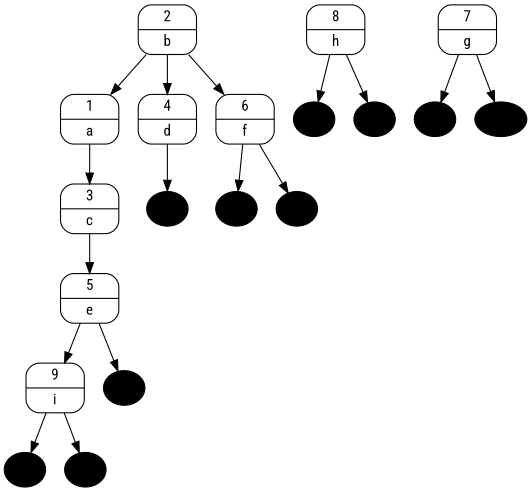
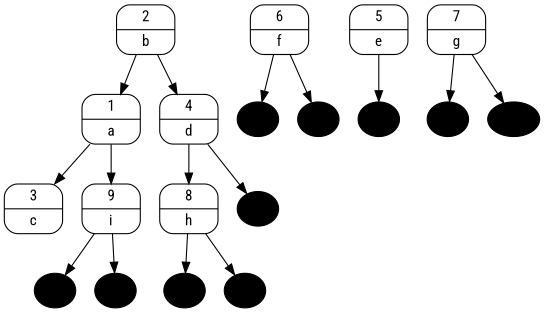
  digraph {
    fontname="Roboto Condensed"
    node [fontname="Roboto Condensed" fillcolor=black style=filled]
    edge [fontname="Roboto Condensed"]
    n1 [label="{ 1 | a }" shape=Mrecord fillcolor="" style=""]
    n2 [label="{ 3 | c }" shape=Mrecord fillcolor="" style=""]
    n3 [label="{ 2 | b }" shape=Mrecord fillcolor="" style=""]
    n4 [label="{ 4 | d }" shape=Mrecord fillcolor="" style=""]
    n5 [label="{ 6 | f }" shape=Mrecord fillcolor="" style=""]
    n6 [label="{ 5 | e }" shape=Mrecord fillcolor="" style=""]
    n7 [label="{ 8 | h }" shape=Mrecord fillcolor="" style=""]
    -1 [height=0.1 width=0.1]
    -4 [height=0.1 width=0.1]
    -5 [height=0.1 width=0.1]
    n11 [label="{ 9 | i }" shape=Mrecord fillcolor="" style=""]
    -6 [height=0.1 width=0.1]
    n13 [label="{ 7 | g }" shape=Mrecord fillcolor="" style=""]
    -9 [height=0.1 width=0.1]
    -10 [height=0.1 width=0.1]
    -2 [height=0.1 width=0.1]
    -3 [height=0.1 width=0.1]
    -7 [height=0.1 width=0.1]
    -8 [height=0.1 width=0.1]
    n1 -> n2
-   n2 -> n6
    n3 -> n1
    n3 -> n4
-   n3 -> n5
+   n4 -> n7
    n4 -> -1
    n5 -> -4
    n5 -> -5
-   n6 -> n11
+   n1 -> n11
    n6 -> -6
    n7 -> -2
    n7 -> -3
    n11 -> -7
    n11 -> -8
    n13 -> -9
    n13 -> -10
  }
